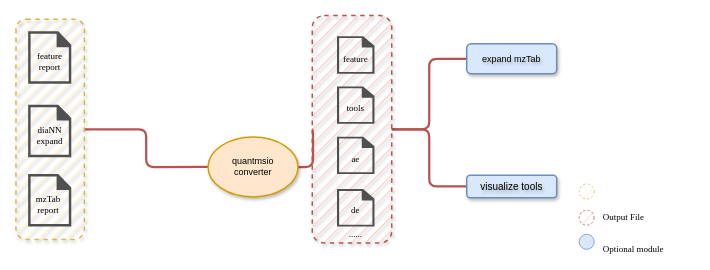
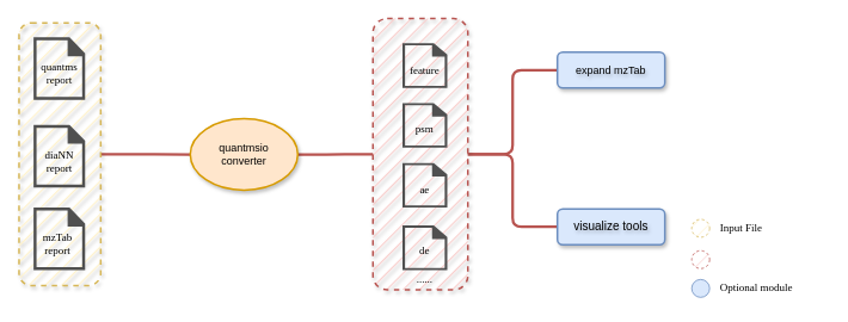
  <mxCell id="0" />
  <mxCell id="1" parent="0" />
  <mxCell id="2" style="edgeStyle=orthogonalEdgeStyle;shape=connector;curved=0;rounded=1;orthogonalLoop=1;jettySize=auto;html=1;exitX=1;exitY=0.5;exitDx=0;exitDy=0;entryX=0;entryY=0.5;entryDx=0;entryDy=0;strokeColor=#b85450;strokeWidth=3;align=center;verticalAlign=middle;fontFamily=Helvetica;fontSize=11;fontColor=default;labelBackgroundColor=default;endArrow=none;endFill=0;fillColor=#f8cecc;" edge="1" parent="1" source="3" target="20"><mxGeometry relative="1" as="geometry" /></mxCell>
  <mxCell id="3" value="" style="rounded=1;whiteSpace=wrap;html=1;strokeColor=#d6b656;fillColor=#fff2cc;strokeWidth=2;glass=0;shadow=1;textShadow=1;dashed=1;fillStyle=hatch;" vertex="1" parent="1"><mxGeometry x="20.79" y="25" width="91.21" height="293.79" as="geometry" /></mxCell>
  <mxCell id="4" value="" style="sketch=0;pointerEvents=1;shadow=0;dashed=0;html=1;strokeColor=none;fillColor=#505050;labelPosition=center;verticalLabelPosition=bottom;verticalAlign=top;outlineConnect=0;align=center;shape=mxgraph.office.concepts.document_blank;fontColor=#E4FDE1;" vertex="1" parent="1"><mxGeometry x="37.03" y="41.21" width="57.52" height="70" as="geometry" /></mxCell>
- <mxCell id="5" value="&lt;div&gt;feature&lt;/div&gt;&lt;div&gt;report&lt;/div&gt;" style="shape=note;whiteSpace=wrap;html=1;backgroundOutline=1;darkOpacity=0.05;fillStyle=solid;direction=west;gradientDirection=north;shadow=0;size=0;pointerEvents=1;fontStyle=0;strokeColor=none;textShadow=0;fontFamily=Tahoma;fontSize=12;fillColor=none;" vertex="1" parent="1"><mxGeometry x="30.79" y="61.45" width="70" height="40" as="geometry" /></mxCell>
+ <mxCell id="5" value="&lt;div&gt;quantms&lt;/div&gt;&lt;div&gt;report&lt;/div&gt;" style="shape=note;whiteSpace=wrap;html=1;backgroundOutline=1;darkOpacity=0.05;fillStyle=solid;direction=west;gradientDirection=north;shadow=0;size=0;pointerEvents=1;fontStyle=0;strokeColor=none;textShadow=0;fontFamily=Tahoma;fontSize=12;fillColor=none;" vertex="1" parent="1"><mxGeometry x="30.79" y="61.45" width="70" height="40" as="geometry" /></mxCell>
  <mxCell id="6" value="mzTab&lt;div&gt;report&lt;/div&gt;" style="shape=note;whiteSpace=wrap;html=1;backgroundOutline=1;darkOpacity=0.05;fillStyle=solid;direction=west;gradientDirection=north;shadow=0;size=0;pointerEvents=1;fontStyle=0;strokeColor=none;textShadow=0;fontFamily=Tahoma;fontSize=12;fillColor=none;" vertex="1" parent="1"><mxGeometry x="28.9" y="251.68" width="70" height="40" as="geometry" /></mxCell>
  <mxCell id="7" value="" style="sketch=0;pointerEvents=1;shadow=0;dashed=0;html=1;strokeColor=none;fillColor=#505050;labelPosition=center;verticalLabelPosition=bottom;verticalAlign=top;outlineConnect=0;align=center;shape=mxgraph.office.concepts.document_blank;fontColor=#E4FDE1;" vertex="1" parent="1"><mxGeometry x="37.03" y="231.68" width="57.52" height="70" as="geometry" /></mxCell>
  <mxCell id="8" style="edgeStyle=orthogonalEdgeStyle;shape=connector;curved=0;rounded=1;orthogonalLoop=1;jettySize=auto;html=1;strokeColor=#b85450;strokeWidth=3;align=center;verticalAlign=middle;fontFamily=Helvetica;fontSize=11;fontColor=default;labelBackgroundColor=default;endArrow=none;endFill=0;fillColor=#f8cecc;" edge="1" parent="1" source="10" target="31"><mxGeometry relative="1" as="geometry" /></mxCell>
  <mxCell id="9" style="edgeStyle=orthogonalEdgeStyle;shape=connector;curved=0;rounded=1;orthogonalLoop=1;jettySize=auto;html=1;entryX=0;entryY=0.5;entryDx=0;entryDy=0;strokeColor=#b85450;strokeWidth=3;align=center;verticalAlign=middle;fontFamily=Helvetica;fontSize=11;fontColor=default;labelBackgroundColor=default;endArrow=none;endFill=0;fillColor=#f8cecc;" edge="1" parent="1" source="10" target="30"><mxGeometry relative="1" as="geometry" /></mxCell>
  <mxCell id="10" value="" style="rounded=1;whiteSpace=wrap;html=1;strokeColor=#b85450;fillColor=#f8cecc;strokeWidth=2;glass=0;shadow=1;textShadow=1;dashed=1;fillStyle=hatch;" vertex="1" parent="1"><mxGeometry x="416" y="20.24" width="106" height="303.31" as="geometry" /></mxCell>
  <mxCell id="11" value="" style="ellipse;whiteSpace=wrap;html=1;aspect=fixed;fillStyle=hatch;fillColor=#f8cecc;strokeColor=#b85450;dashed=1;" vertex="1" parent="1"><mxGeometry x="772" y="279.79" width="20" height="20" as="geometry" /></mxCell>
  <mxCell id="12" value="" style="ellipse;whiteSpace=wrap;html=1;aspect=fixed;fillColor=#fff2cc;strokeColor=#d6b656;fillStyle=hatch;dashed=1;strokeWidth=1;gradientColor=none;" vertex="1" parent="1"><mxGeometry x="772" y="244.79" width="20" height="20" as="geometry" /></mxCell>
- <mxCell id="13" value="Output File" style="shape=note;whiteSpace=wrap;html=1;backgroundOutline=1;darkOpacity=0.05;fillStyle=solid;direction=west;gradientDirection=north;shadow=0;size=0;pointerEvents=1;fontStyle=0;strokeColor=none;textShadow=0;fontFamily=Tahoma;fontSize=12;fillColor=none;align=left;" vertex="1" parent="1"><mxGeometry x="802" y="274.54" width="70" height="30.5" as="geometry" /></mxCell>
+ <mxCell id="14" value="Input File" style="shape=note;whiteSpace=wrap;html=1;backgroundOutline=1;darkOpacity=0.05;fillStyle=solid;direction=west;gradientDirection=north;shadow=0;size=0;pointerEvents=1;fontStyle=0;strokeColor=none;textShadow=0;fontFamily=Tahoma;fontSize=12;fillColor=none;align=left;verticalAlign=middle;fontColor=default;" vertex="1" parent="1"><mxGeometry x="802" y="239.79" width="95.05" height="30" as="geometry" /></mxCell>
  <mxCell id="15" value="" style="ellipse;whiteSpace=wrap;html=1;aspect=fixed;fillColor=#dae8fc;strokeColor=#6c8ebf;" vertex="1" parent="1"><mxGeometry x="772" y="312.02" width="20" height="20" as="geometry" /></mxCell>
- <mxCell id="16" value="Optional module" style="shape=note;whiteSpace=wrap;html=1;backgroundOutline=1;darkOpacity=0.05;fillStyle=solid;direction=west;gradientDirection=north;shadow=0;size=0;pointerEvents=1;fontStyle=0;strokeColor=none;textShadow=0;fontFamily=Tahoma;fontSize=12;fillColor=none;align=left;" vertex="1" parent="1"><mxGeometry x="802" y="317.02" width="122.48" height="30" as="geometry" /></mxCell>
+ <mxCell id="16" value="Optional module" style="shape=note;whiteSpace=wrap;html=1;backgroundOutline=1;darkOpacity=0.05;fillStyle=solid;direction=west;gradientDirection=north;shadow=0;size=0;pointerEvents=1;fontStyle=0;strokeColor=none;textShadow=0;fontFamily=Tahoma;fontSize=12;fillColor=none;align=left;" vertex="1" parent="1"><mxGeometry x="802" y="307.02" width="122.48" height="30" as="geometry" /></mxCell>
  <mxCell id="17" value="" style="sketch=0;pointerEvents=1;shadow=0;dashed=0;html=1;strokeColor=none;fillColor=#505050;labelPosition=center;verticalLabelPosition=bottom;verticalAlign=top;outlineConnect=0;align=center;shape=mxgraph.office.concepts.document_blank;fontColor=#E4FDE1;" vertex="1" parent="1"><mxGeometry x="37.03" y="139.07" width="57.52" height="70" as="geometry" /></mxCell>
- <mxCell id="18" value="&lt;div&gt;diaNN&lt;/div&gt;&lt;div&gt;expand&lt;/div&gt;" style="shape=note;whiteSpace=wrap;html=1;backgroundOutline=1;darkOpacity=0.05;fillStyle=solid;direction=west;gradientDirection=north;shadow=0;size=0;pointerEvents=1;fontStyle=0;strokeColor=none;textShadow=0;fontFamily=Tahoma;fontSize=12;fillColor=none;" vertex="1" parent="1"><mxGeometry x="30.79" y="159.79" width="70" height="40" as="geometry" /></mxCell>
+ <mxCell id="18" value="&lt;div&gt;diaNN&lt;/div&gt;&lt;div&gt;report&lt;/div&gt;" style="shape=note;whiteSpace=wrap;html=1;backgroundOutline=1;darkOpacity=0.05;fillStyle=solid;direction=west;gradientDirection=north;shadow=0;size=0;pointerEvents=1;fontStyle=0;strokeColor=none;textShadow=0;fontFamily=Tahoma;fontSize=12;fillColor=none;" vertex="1" parent="1"><mxGeometry x="30.79" y="159.79" width="70" height="40" as="geometry" /></mxCell>
  <mxCell id="19" style="edgeStyle=orthogonalEdgeStyle;shape=connector;curved=0;rounded=1;orthogonalLoop=1;jettySize=auto;html=1;entryX=0;entryY=0.5;entryDx=0;entryDy=0;strokeColor=#b85450;strokeWidth=3;align=center;verticalAlign=middle;fontFamily=Helvetica;fontSize=11;fontColor=default;labelBackgroundColor=default;endArrow=none;endFill=0;fillColor=#f8cecc;" edge="1" parent="1" source="20" target="10"><mxGeometry relative="1" as="geometry" /></mxCell>
- <mxCell id="20" value="quantmsio&lt;div&gt;converter&lt;/div&gt;" style="ellipse;whiteSpace=wrap;html=1;rounded=1;shadow=1;glass=0;strokeColor=#d79b00;strokeWidth=2;align=center;verticalAlign=middle;fontFamily=Helvetica;fontSize=12;fontColor=default;fillColor=#ffe6cc;" vertex="1" parent="1"><mxGeometry x="277" y="182.18" width="120" height="80" as="geometry" /></mxCell>
+ <mxCell id="20" value="quantmsio&lt;div&gt;converter&lt;/div&gt;" style="ellipse;whiteSpace=wrap;html=1;rounded=1;shadow=1;glass=0;strokeColor=#d79b00;strokeWidth=2;align=center;verticalAlign=middle;fontFamily=Helvetica;fontSize=12;fontColor=default;fillColor=#ffe6cc;" vertex="1" parent="1"><mxGeometry x="212" y="132.18" width="120" height="80" as="geometry" /></mxCell>
  <mxCell id="21" value="&lt;span style=&quot;color: rgba(0, 0, 0, 0); font-family: monospace; font-size: 0px; text-align: start;&quot;&gt;%3CmxGraphModel%3E%3Croot%3E%3CmxCell%20id%3D%220%22%2F%3E%3CmxCell%20id%3D%221%22%20parent%3D%220%22%2F%3E%3CmxCell%20id%3D%222%22%20value%3D%22%26lt%3Bdiv%26gt%3Bquantms%26lt%3B%2Fdiv%26gt%3B%26lt%3Bdiv%26gt%3Breport%26lt%3B%2Fdiv%26gt%3B%22%20style%3D%22shape%3Dnote%3BwhiteSpace%3Dwrap%3Bhtml%3D1%3BbackgroundOutline%3D1%3BdarkOpacity%3D0.05%3BfillStyle%3Dsolid%3Bdirection%3Dwest%3BgradientDirection%3Dnorth%3Bshadow%3D0%3Bsize%3D0%3BpointerEvents%3D1%3BfontStyle%3D0%3BstrokeColor%3Dnone%3BtextShadow%3D0%3BfontFamily%3DTahoma%3BfontSize%3D12%3BfillColor%3Dnone%3B%22%20vertex%3D%221%22%20parent%3D%221%22%3E%3CmxGeometry%20x%3D%2228.79%22%20y%3D%2286.45%22%20width%3D%2270%22%20height%3D%2240%22%20as%3D%22geometry%22%2F%3E%3C%2FmxCell%3E%3C%2Froot%3E%3C%2FmxGraphModel%3E&lt;/span&gt;" style="sketch=0;pointerEvents=1;shadow=0;dashed=0;html=1;strokeColor=none;fillColor=#505050;labelPosition=center;verticalLabelPosition=bottom;verticalAlign=top;outlineConnect=0;align=center;shape=mxgraph.office.concepts.document_blank;fontColor=#E4FDE1;" vertex="1" parent="1"><mxGeometry x="449" y="47.87" width="50" height="50" as="geometry" /></mxCell>
  <mxCell id="22" value="feature" style="shape=note;whiteSpace=wrap;html=1;backgroundOutline=1;darkOpacity=0.05;fillStyle=solid;direction=west;gradientDirection=north;shadow=0;size=0;pointerEvents=1;fontStyle=0;strokeColor=none;textShadow=0;fontFamily=Tahoma;fontSize=12;fillColor=none;" vertex="1" parent="1"><mxGeometry x="440.88" y="57.53" width="66.24" height="40.34" as="geometry" /></mxCell>
  <mxCell id="23" value="&lt;span style=&quot;color: rgba(0, 0, 0, 0); font-family: monospace; font-size: 0px; text-align: start;&quot;&gt;%3CmxGraphModel%3E%3Croot%3E%3CmxCell%20id%3D%220%22%2F%3E%3CmxCell%20id%3D%221%22%20parent%3D%220%22%2F%3E%3CmxCell%20id%3D%222%22%20value%3D%22%26lt%3Bdiv%26gt%3Bquantms%26lt%3B%2Fdiv%26gt%3B%26lt%3Bdiv%26gt%3Breport%26lt%3B%2Fdiv%26gt%3B%22%20style%3D%22shape%3Dnote%3BwhiteSpace%3Dwrap%3Bhtml%3D1%3BbackgroundOutline%3D1%3BdarkOpacity%3D0.05%3BfillStyle%3Dsolid%3Bdirection%3Dwest%3BgradientDirection%3Dnorth%3Bshadow%3D0%3Bsize%3D0%3BpointerEvents%3D1%3BfontStyle%3D0%3BstrokeColor%3Dnone%3BtextShadow%3D0%3BfontFamily%3DTahoma%3BfontSize%3D12%3BfillColor%3Dnone%3B%22%20vertex%3D%221%22%20parent%3D%221%22%3E%3CmxGeometry%20x%3D%2228.79%22%20y%3D%2286.45%22%20width%3D%2270%22%20height%3D%2240%22%20as%3D%22geometry%22%2F%3E%3C%2FmxCell%3E%3C%2Froot%3E%3C%2FmxGraphModel%3E&lt;/span&gt;" style="sketch=0;pointerEvents=1;shadow=0;dashed=0;html=1;strokeColor=none;fillColor=#505050;labelPosition=center;verticalLabelPosition=bottom;verticalAlign=top;outlineConnect=0;align=center;shape=mxgraph.office.concepts.document_blank;fontColor=#E4FDE1;" vertex="1" parent="1"><mxGeometry x="449" y="114.66" width="50" height="50" as="geometry" /></mxCell>
- <mxCell id="24" value="tools" style="shape=note;whiteSpace=wrap;html=1;backgroundOutline=1;darkOpacity=0.05;fillStyle=solid;direction=west;gradientDirection=north;shadow=0;size=0;pointerEvents=1;fontStyle=0;strokeColor=none;textShadow=0;fontFamily=Tahoma;fontSize=12;fillColor=none;" vertex="1" parent="1"><mxGeometry x="440.88" y="124.32" width="66.24" height="40.34" as="geometry" /></mxCell>
+ <mxCell id="24" value="psm" style="shape=note;whiteSpace=wrap;html=1;backgroundOutline=1;darkOpacity=0.05;fillStyle=solid;direction=west;gradientDirection=north;shadow=0;size=0;pointerEvents=1;fontStyle=0;strokeColor=none;textShadow=0;fontFamily=Tahoma;fontSize=12;fillColor=none;" vertex="1" parent="1"><mxGeometry x="440.88" y="124.32" width="66.24" height="40.34" as="geometry" /></mxCell>
  <mxCell id="25" value="&lt;span style=&quot;color: rgba(0, 0, 0, 0); font-family: monospace; font-size: 0px; text-align: start;&quot;&gt;%3CmxGraphModel%3E%3Croot%3E%3CmxCell%20id%3D%220%22%2F%3E%3CmxCell%20id%3D%221%22%20parent%3D%220%22%2F%3E%3CmxCell%20id%3D%222%22%20value%3D%22%26lt%3Bdiv%26gt%3Bquantms%26lt%3B%2Fdiv%26gt%3B%26lt%3Bdiv%26gt%3Breport%26lt%3B%2Fdiv%26gt%3B%22%20style%3D%22shape%3Dnote%3BwhiteSpace%3Dwrap%3Bhtml%3D1%3BbackgroundOutline%3D1%3BdarkOpacity%3D0.05%3BfillStyle%3Dsolid%3Bdirection%3Dwest%3BgradientDirection%3Dnorth%3Bshadow%3D0%3Bsize%3D0%3BpointerEvents%3D1%3BfontStyle%3D0%3BstrokeColor%3Dnone%3BtextShadow%3D0%3BfontFamily%3DTahoma%3BfontSize%3D12%3BfillColor%3Dnone%3B%22%20vertex%3D%221%22%20parent%3D%221%22%3E%3CmxGeometry%20x%3D%2228.79%22%20y%3D%2286.45%22%20width%3D%2270%22%20height%3D%2240%22%20as%3D%22geometry%22%2F%3E%3C%2FmxCell%3E%3C%2Froot%3E%3C%2FmxGraphModel%3E&lt;/span&gt;" style="sketch=0;pointerEvents=1;shadow=0;dashed=0;html=1;strokeColor=none;fillColor=#505050;labelPosition=center;verticalLabelPosition=bottom;verticalAlign=top;outlineConnect=0;align=center;shape=mxgraph.office.concepts.document_blank;fontColor=#E4FDE1;" vertex="1" parent="1"><mxGeometry x="449" y="181.68" width="50" height="50" as="geometry" /></mxCell>
  <mxCell id="26" value="&lt;span style=&quot;color: rgba(0, 0, 0, 0); font-family: monospace; font-size: 0px; text-align: start;&quot;&gt;%3CmxGraphModel%3E%3Croot%3E%3CmxCell%20id%3D%220%22%2F%3E%3CmxCell%20id%3D%221%22%20parent%3D%220%22%2F%3E%3CmxCell%20id%3D%222%22%20value%3D%22%26lt%3Bdiv%26gt%3Bquantms%26lt%3B%2Fdiv%26gt%3B%26lt%3Bdiv%26gt%3Breport%26lt%3B%2Fdiv%26gt%3B%22%20style%3D%22shape%3Dnote%3BwhiteSpace%3Dwrap%3Bhtml%3D1%3BbackgroundOutline%3D1%3BdarkOpacity%3D0.05%3BfillStyle%3Dsolid%3Bdirection%3Dwest%3BgradientDirection%3Dnorth%3Bshadow%3D0%3Bsize%3D0%3BpointerEvents%3D1%3BfontStyle%3D0%3BstrokeColor%3Dnone%3BtextShadow%3D0%3BfontFamily%3DTahoma%3BfontSize%3D12%3BfillColor%3Dnone%3B%22%20vertex%3D%221%22%20parent%3D%221%22%3E%3CmxGeometry%20x%3D%2228.79%22%20y%3D%2286.45%22%20width%3D%2270%22%20height%3D%2240%22%20as%3D%22geometry%22%2F%3E%3C%2FmxCell%3E%3C%2Froot%3E%3C%2FmxGraphModel%3E&lt;/span&gt;" style="sketch=0;pointerEvents=1;shadow=0;dashed=0;html=1;strokeColor=none;fillColor=#505050;labelPosition=center;verticalLabelPosition=bottom;verticalAlign=top;outlineConnect=0;align=center;shape=mxgraph.office.concepts.document_blank;fontColor=#E4FDE1;" vertex="1" parent="1"><mxGeometry x="449" y="251.68" width="50" height="50" as="geometry" /></mxCell>
  <mxCell id="27" value="ae" style="shape=note;whiteSpace=wrap;html=1;backgroundOutline=1;darkOpacity=0.05;fillStyle=solid;direction=west;gradientDirection=north;shadow=0;size=0;pointerEvents=1;fontStyle=0;strokeColor=none;textShadow=0;fontFamily=Tahoma;fontSize=12;fillColor=none;" vertex="1" parent="1"><mxGeometry x="440.88" y="191.34" width="66.24" height="40.34" as="geometry" /></mxCell>
  <mxCell id="28" value="de" style="shape=note;whiteSpace=wrap;html=1;backgroundOutline=1;darkOpacity=0.05;fillStyle=solid;direction=west;gradientDirection=north;shadow=0;size=0;pointerEvents=1;fontStyle=0;strokeColor=none;textShadow=0;fontFamily=Tahoma;fontSize=12;fillColor=none;" vertex="1" parent="1"><mxGeometry x="440.88" y="259.45" width="66.24" height="40.34" as="geometry" /></mxCell>
  <mxCell id="29" value="......" style="shape=note;whiteSpace=wrap;html=1;backgroundOutline=1;darkOpacity=0.05;fillStyle=solid;direction=west;gradientDirection=north;shadow=0;size=0;pointerEvents=1;fontStyle=0;strokeColor=none;textShadow=0;fontFamily=Tahoma;fontSize=12;fillColor=none;" vertex="1" parent="1"><mxGeometry x="440.88" y="291.68" width="66.24" height="40.34" as="geometry" /></mxCell>
  <mxCell id="30" value="expand mzTab" style="rounded=1;whiteSpace=wrap;html=1;strokeColor=#6c8ebf;fillColor=#dae8fc;strokeWidth=2;glass=0;shadow=1;textShadow=1;" vertex="1" parent="1"><mxGeometry x="622" y="57.87" width="120" height="40" as="geometry" /></mxCell>
- <mxCell id="31" value="&lt;span style=&quot;font-size: 10pt; font-family: Arial;&quot;&gt;visualize tools&lt;/span&gt;" style="rounded=1;whiteSpace=wrap;html=1;strokeColor=#6c8ebf;fillColor=#dae8fc;strokeWidth=2;glass=0;shadow=1;textShadow=1;" vertex="1" parent="1"><mxGeometry x="622" y="233.11" width="120" height="30" as="geometry" /></mxCell>
+ <mxCell id="31" value="&lt;span style=&quot;font-size: 10pt; font-family: Arial;&quot;&gt;visualize tools&lt;/span&gt;" style="rounded=1;whiteSpace=wrap;html=1;strokeColor=#6c8ebf;fillColor=#dae8fc;strokeWidth=2;glass=0;shadow=1;textShadow=1;" vertex="1" parent="1"><mxGeometry x="622" y="233.11" width="120" height="40" as="geometry" /></mxCell>
